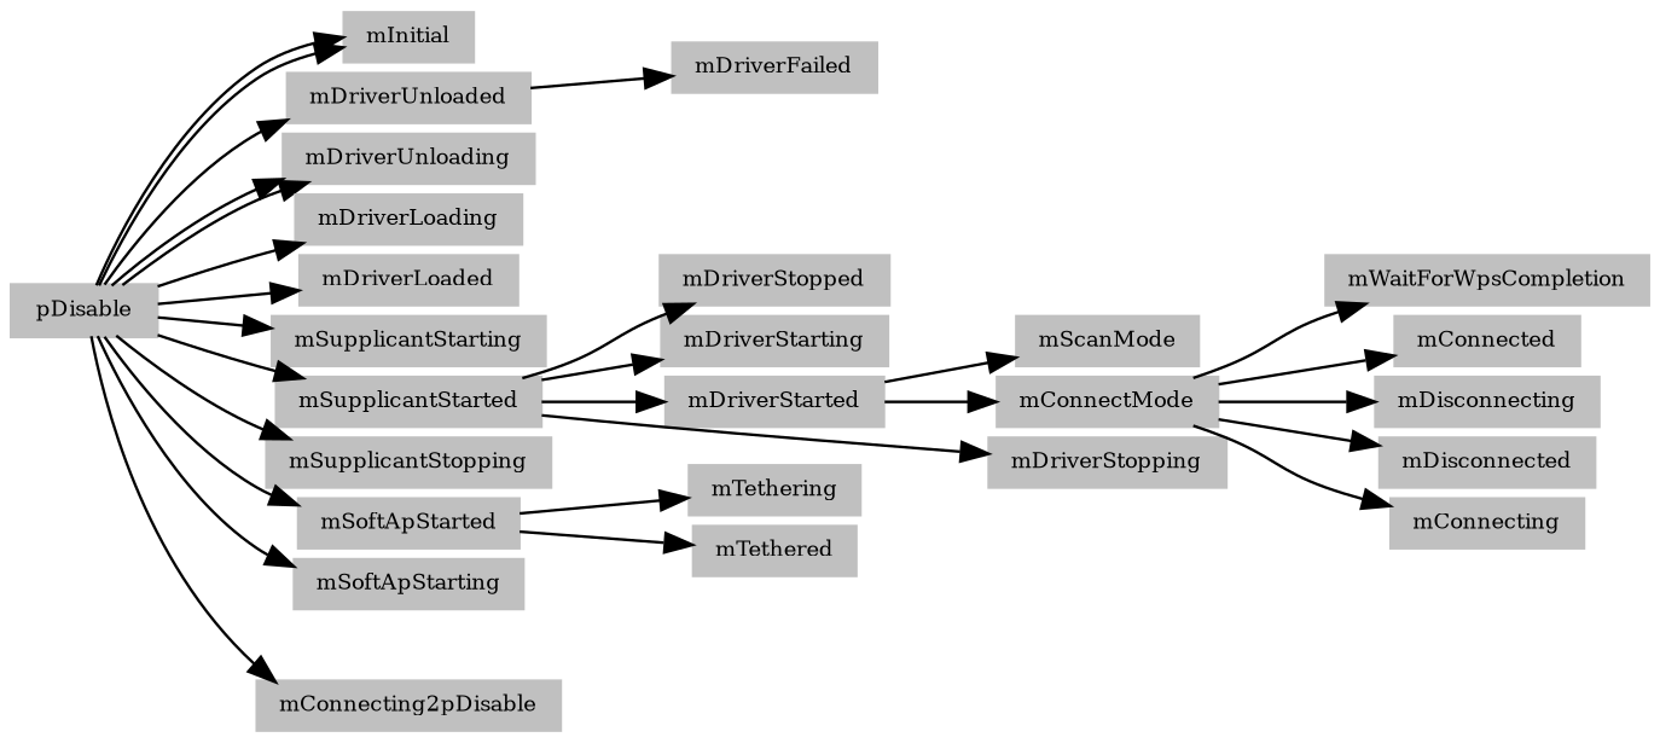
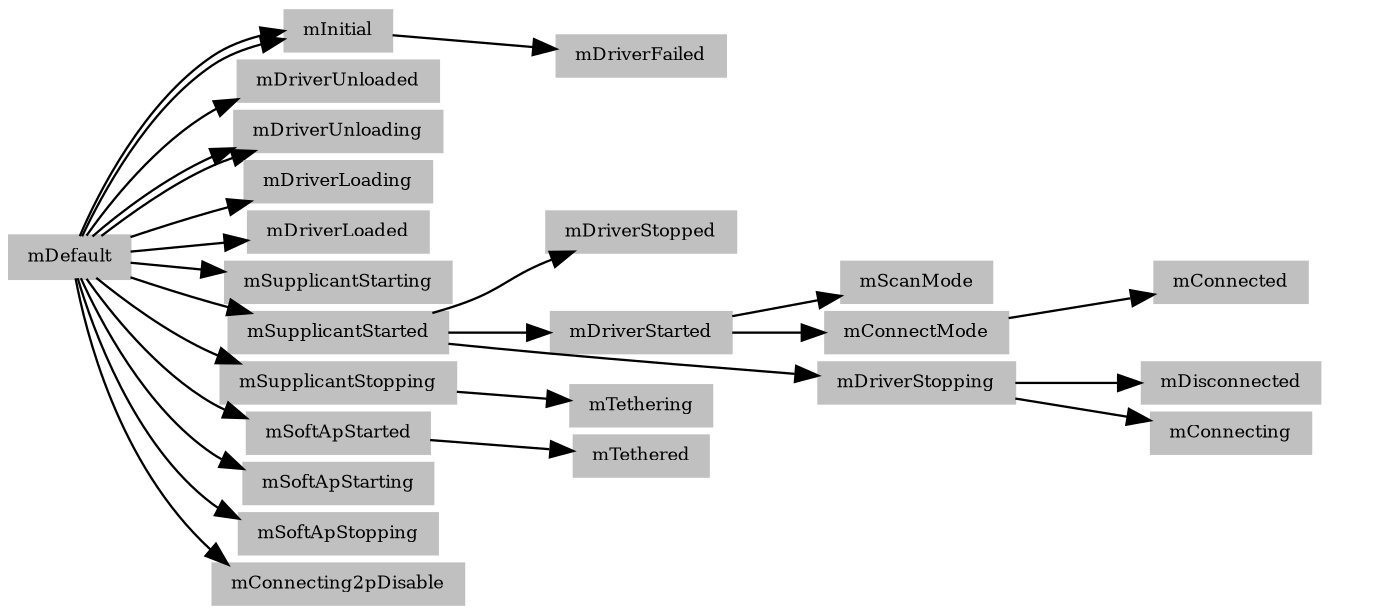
  digraph {
    nodesep=0.05
    rankdir=LR
    node [color=gray fontsize=8 shape=record style=filled]
-   mDefault [height=0.20 width=0.20 label=pDisable]
+   mDefault [height=0.20 width=0.20]
    mInitial [height=0.20 width=0.20]
    mDriverUnloading [height=0.20 width=0.20]
    mDriverUnloaded [height=0.20 width=0.20]
    mDriverLoading [height=0.20 width=0.20]
    mDriverLoaded [height=0.20 width=0.20]
    mSupplicantStarting [height=0.20 width=0.20]
    mSupplicantStarted [height=0.20 width=0.20]
    mSupplicantStopping [height=0.20 width=0.20]
    mSoftApStarting [height=0.20 width=0.20]
    mSoftApStarted [height=0.20 width=0.20]
+   mSoftApStopping [height=0.20 width=0.20]
    n13 [height=0.20 label=mConnecting2pDisable width=0.20]
    mDriverFailed [height=0.20 width=0.20]
-   mDriverStarting [height=0.20 width=0.20]
    mDriverStarted [height=0.20 width=0.20]
    mDriverStopping [height=0.20 width=0.20]
    mDriverStopped [height=0.20 width=0.20]
    mTethering [height=0.20 width=0.20]
    mTethered [height=0.20 width=0.20]
    mScanMode [height=0.20 width=0.20]
    mConnectMode [height=0.20 width=0.20]
    mConnecting [height=0.20 width=0.20]
    mConnected [height=0.20 width=0.20]
-   mDisconnecting [height=0.20 width=0.20]
    mDisconnected [height=0.20 width=0.20]
-   mWaitForWpsCompletion [height=0.20 width=0.20]
    mDefault -> mInitial
    mDefault -> mInitial
    mDefault -> mDriverUnloading
    mDefault -> mDriverUnloading
    mDefault -> mDriverUnloaded
    mDefault -> mDriverLoading
    mDefault -> mDriverLoaded
    mDefault -> mSupplicantStarting
    mDefault -> mSupplicantStarted
    mDefault -> mSupplicantStopping
    mDefault -> mSoftApStarting
    mDefault -> mSoftApStarted
+   mDefault -> mSoftApStopping
    mDefault -> n13
-   mDriverUnloaded -> mDriverFailed
-   mSupplicantStarted -> mDriverStarting
+   mInitial -> mDriverFailed
    mSupplicantStarted -> mDriverStarted
    mSupplicantStarted -> mDriverStopping
    mSupplicantStarted -> mDriverStopped
-   mSoftApStarted -> mTethering
+   mSupplicantStopping -> mTethering
    mSoftApStarted -> mTethered
    mDriverStarted -> mScanMode
    mDriverStarted -> mConnectMode
-   mConnectMode -> mConnecting
+   mDriverStopping -> mConnecting
    mConnectMode -> mConnected
-   mConnectMode -> mDisconnecting
-   mConnectMode -> mDisconnected
-   mConnectMode -> mWaitForWpsCompletion
+   mDriverStopping -> mDisconnected
  }
